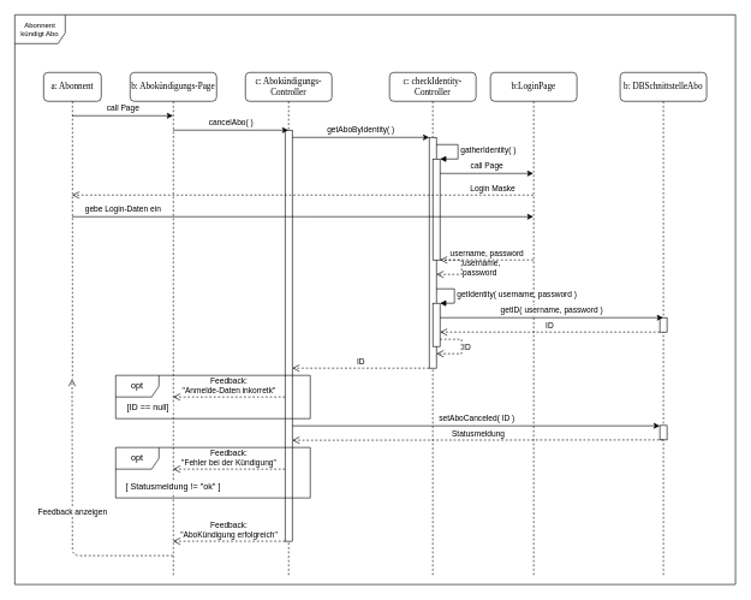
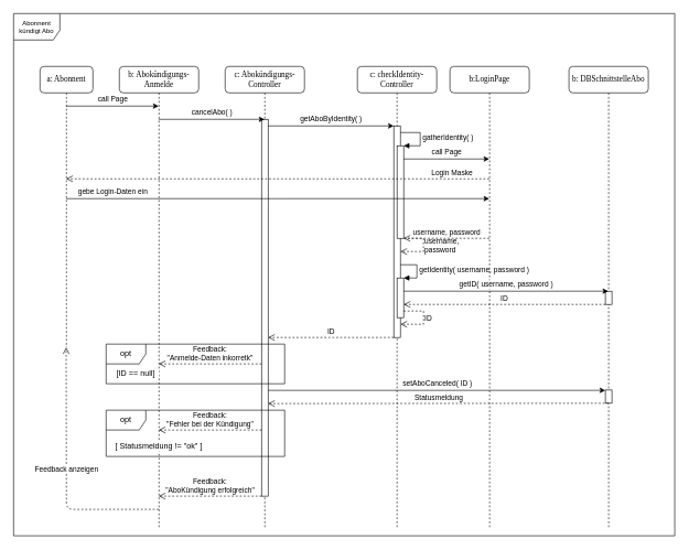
  <mxCell id="0" />
  <mxCell id="1" parent="0" />
  <mxCell id="2" value="Abonnent kündigt Abo" style="shape=umlFrame;whiteSpace=wrap;html=1;fontSize=10;width=70;height=40;" parent="1" vertex="1"><mxGeometry x="20" y="20" width="1000" height="790" as="geometry" /></mxCell>
  <mxCell id="3" value="c: checkIdentity-Controller&lt;br&gt;" style="shape=umlLifeline;perimeter=lifelinePerimeter;whiteSpace=wrap;html=1;container=1;collapsible=0;recursiveResize=0;outlineConnect=0;rounded=1;shadow=0;comic=0;labelBackgroundColor=none;strokeColor=#000000;strokeWidth=1;fillColor=#FFFFFF;fontFamily=Verdana;fontSize=12;fontColor=#000000;align=center;perimeterSpacing=0;glass=0;size=40;overflow=visible;noLabel=0;labelPadding=0;direction=east;connectable=1;snapToPoint=0;fixDash=0;" parent="1" vertex="1"><mxGeometry x="540" y="100" width="120" height="700" as="geometry" /></mxCell>
  <mxCell id="4" value="" style="html=1;points=[];perimeter=orthogonalPerimeter;" parent="3" vertex="1"><mxGeometry x="55" y="90" width="10" height="320" as="geometry" /></mxCell>
  <mxCell id="5" value="" style="html=1;points=[];perimeter=orthogonalPerimeter;" parent="3" vertex="1"><mxGeometry x="60" y="120" width="10" height="140" as="geometry" /></mxCell>
  <mxCell id="6" value="gatherIdentity( )" style="edgeStyle=orthogonalEdgeStyle;html=1;align=left;spacingLeft=2;endArrow=block;rounded=0;" parent="3" source="4" target="5" edge="1"><mxGeometry relative="1" as="geometry"><mxPoint x="70" y="100" as="sourcePoint" /><Array as="points"><mxPoint x="95" y="100" /><mxPoint x="95" y="120" /></Array></mxGeometry></mxCell>
  <mxCell id="7" value="username,&lt;br&gt;password" style="html=1;verticalAlign=middle;endArrow=open;dashed=1;endSize=8;edgeStyle=orthogonalEdgeStyle;rounded=0;align=left;" parent="3" source="5" target="4" edge="1"><mxGeometry x="-0.043" relative="1" as="geometry"><mxPoint x="229.5" y="290.2" as="sourcePoint" /><mxPoint x="80" y="290.2" as="targetPoint" /><Array as="points"><mxPoint x="100" y="260" /><mxPoint x="100" y="280" /></Array><mxPoint as="offset" /></mxGeometry></mxCell>
  <mxCell id="8" value="" style="html=1;points=[];perimeter=orthogonalPerimeter;" parent="3" vertex="1"><mxGeometry x="60" y="320" width="10" height="60" as="geometry" /></mxCell>
  <mxCell id="9" value="getIdentity( username, password )" style="edgeStyle=orthogonalEdgeStyle;html=1;align=left;spacingLeft=2;endArrow=block;rounded=0;entryX=1;entryY=0;" parent="3" target="8" edge="1"><mxGeometry relative="1" as="geometry"><mxPoint x="65" y="300" as="sourcePoint" /><Array as="points"><mxPoint x="90" y="300" /></Array></mxGeometry></mxCell>
  <mxCell id="10" value="ID" style="html=1;verticalAlign=middle;endArrow=open;dashed=1;endSize=8;edgeStyle=orthogonalEdgeStyle;rounded=0;align=left;" parent="3" source="8" target="4" edge="1"><mxGeometry x="-0.043" relative="1" as="geometry"><mxPoint x="80.286" y="370" as="sourcePoint" /><mxPoint x="80" y="390.143" as="targetPoint" /><Array as="points"><mxPoint x="100" y="370" /><mxPoint x="100" y="390" /></Array><mxPoint as="offset" /></mxGeometry></mxCell>
- <mxCell id="11" value="b: Abokündigungs-Page" style="shape=umlLifeline;perimeter=lifelinePerimeter;whiteSpace=wrap;html=1;container=1;collapsible=0;recursiveResize=0;outlineConnect=0;rounded=1;shadow=0;comic=0;labelBackgroundColor=none;strokeColor=#000000;strokeWidth=1;fillColor=#FFFFFF;fontFamily=Verdana;fontSize=12;fontColor=#000000;align=center;size=40;" parent="1" vertex="1"><mxGeometry x="180" y="100" width="120" height="700" as="geometry" /></mxCell>
+ <mxCell id="11" value="b: Abokündigungs-Anmelde" style="shape=umlLifeline;perimeter=lifelinePerimeter;whiteSpace=wrap;html=1;container=1;collapsible=0;recursiveResize=0;outlineConnect=0;rounded=1;shadow=0;comic=0;labelBackgroundColor=none;strokeColor=#000000;strokeWidth=1;fillColor=#FFFFFF;fontFamily=Verdana;fontSize=12;fontColor=#000000;align=center;size=40;" parent="1" vertex="1"><mxGeometry x="180" y="100" width="120" height="700" as="geometry" /></mxCell>
  <mxCell id="12" value="c: Abokündigungs-Controller&lt;br&gt;" style="shape=umlLifeline;perimeter=lifelinePerimeter;whiteSpace=wrap;html=1;container=1;collapsible=0;recursiveResize=0;outlineConnect=0;rounded=1;shadow=0;comic=0;labelBackgroundColor=none;strokeColor=#000000;strokeWidth=1;fillColor=#FFFFFF;fontFamily=Verdana;fontSize=12;fontColor=#000000;align=center;size=40;" parent="1" vertex="1"><mxGeometry x="340" y="100" width="120" height="700" as="geometry" /></mxCell>
  <mxCell id="13" value="" style="html=1;points=[];perimeter=orthogonalPerimeter;" parent="12" vertex="1"><mxGeometry x="55" y="80" width="10" height="570" as="geometry" /></mxCell>
  <mxCell id="14" value="b:LoginPage&lt;br&gt;" style="shape=umlLifeline;perimeter=lifelinePerimeter;whiteSpace=wrap;html=1;container=1;collapsible=0;recursiveResize=0;outlineConnect=0;rounded=1;shadow=0;comic=0;labelBackgroundColor=none;strokeColor=#000000;strokeWidth=1;fillColor=#FFFFFF;fontFamily=Verdana;fontSize=12;fontColor=#000000;align=center;size=40;" parent="1" vertex="1"><mxGeometry x="680" y="100" width="120" height="700" as="geometry" /></mxCell>
  <mxCell id="15" value="a: Abonnent" style="shape=umlLifeline;perimeter=lifelinePerimeter;whiteSpace=wrap;html=1;container=1;collapsible=0;recursiveResize=0;outlineConnect=0;rounded=1;shadow=0;comic=0;labelBackgroundColor=none;strokeColor=#000000;strokeWidth=1;fillColor=#FFFFFF;fontFamily=Verdana;fontSize=12;fontColor=#000000;align=center;size=40;" parent="1" vertex="1"><mxGeometry x="60" y="100" width="80" height="425" as="geometry" /></mxCell>
  <mxCell id="16" value="b: DBSchnittstelleAbo&lt;br&gt;" style="shape=umlLifeline;perimeter=lifelinePerimeter;whiteSpace=wrap;html=1;container=1;collapsible=0;recursiveResize=0;outlineConnect=0;rounded=1;shadow=0;comic=0;labelBackgroundColor=none;strokeColor=#000000;strokeWidth=1;fillColor=#FFFFFF;fontFamily=Verdana;fontSize=12;fontColor=#000000;align=center;size=40;" parent="1" vertex="1"><mxGeometry x="860" y="100" width="120" height="700" as="geometry" /></mxCell>
  <mxCell id="17" value="" style="html=1;points=[];perimeter=orthogonalPerimeter;" parent="16" vertex="1"><mxGeometry x="55" y="340" width="10" height="20" as="geometry" /></mxCell>
  <mxCell id="18" value="" style="html=1;points=[];perimeter=orthogonalPerimeter;" parent="16" vertex="1"><mxGeometry x="55" y="489.5" width="10" height="20" as="geometry" /></mxCell>
  <mxCell id="19" value="call Page" style="endArrow=classic;html=1;edgeStyle=orthogonalEdgeStyle;" parent="1" source="15" target="11" edge="1"><mxGeometry x="0.003" y="10" width="50" height="50" relative="1" as="geometry"><mxPoint x="140" y="210" as="sourcePoint" /><mxPoint x="190" y="160" as="targetPoint" /><Array as="points"><mxPoint x="170" y="160" /><mxPoint x="170" y="160" /></Array><mxPoint as="offset" /></mxGeometry></mxCell>
  <mxCell id="20" value="cancelAbo( )" style="endArrow=classic;html=1;edgeStyle=orthogonalEdgeStyle;" parent="1" source="11" target="12" edge="1"><mxGeometry x="0.003" y="10" width="50" height="50" relative="1" as="geometry"><mxPoint x="220.024" y="209.952" as="sourcePoint" /><mxPoint x="359.5" y="209.952" as="targetPoint" /><Array as="points"><mxPoint x="310" y="180" /><mxPoint x="310" y="180" /></Array><mxPoint as="offset" /></mxGeometry></mxCell>
  <mxCell id="21" value="getAboByIdentity( )" style="endArrow=classic;html=1;edgeStyle=orthogonalEdgeStyle;" parent="1" source="13" target="4" edge="1"><mxGeometry x="0.003" y="10" width="50" height="50" relative="1" as="geometry"><mxPoint x="400.024" y="199.952" as="sourcePoint" /><mxPoint x="559.5" y="199.952" as="targetPoint" /><Array as="points"><mxPoint x="510" y="190" /><mxPoint x="510" y="190" /></Array><mxPoint as="offset" /></mxGeometry></mxCell>
  <mxCell id="22" value="call Page" style="endArrow=classic;html=1;edgeStyle=orthogonalEdgeStyle;" parent="1" source="5" target="14" edge="1"><mxGeometry x="0.003" y="10" width="50" height="50" relative="1" as="geometry"><mxPoint x="610.167" y="250.167" as="sourcePoint" /><mxPoint x="750" y="250.167" as="targetPoint" /><Array as="points"><mxPoint x="660" y="240" /><mxPoint x="660" y="240" /></Array><mxPoint as="offset" /></mxGeometry></mxCell>
  <mxCell id="23" value="Login Maske" style="html=1;verticalAlign=bottom;endArrow=open;dashed=1;endSize=8;edgeStyle=orthogonalEdgeStyle;" parent="1" source="14" target="15" edge="1"><mxGeometry x="0.302" y="-360" relative="1" as="geometry"><mxPoint x="740" y="290" as="sourcePoint" /><mxPoint x="660" y="290" as="targetPoint" /><Array as="points"><mxPoint x="330" y="270" /><mxPoint x="330" y="270" /></Array><mxPoint x="360" y="360" as="offset" /></mxGeometry></mxCell>
  <mxCell id="24" value="gebe Login-Daten ein" style="endArrow=classic;html=1;edgeStyle=orthogonalEdgeStyle;" parent="1" source="15" target="14" edge="1"><mxGeometry x="-0.03" y="240" width="50" height="50" relative="1" as="geometry"><mxPoint x="110.324" y="319.206" as="sourcePoint" /><mxPoint x="250.5" y="319.206" as="targetPoint" /><Array as="points"><mxPoint x="420" y="300" /><mxPoint x="420" y="300" /></Array><mxPoint x="-240" y="230" as="offset" /></mxGeometry></mxCell>
  <mxCell id="25" value="username, password" style="html=1;verticalAlign=bottom;endArrow=open;dashed=1;endSize=8;edgeStyle=orthogonalEdgeStyle;" parent="1" source="14" target="5" edge="1"><mxGeometry relative="1" as="geometry"><mxPoint x="740" y="360" as="sourcePoint" /><mxPoint x="660" y="360" as="targetPoint" /><Array as="points"><mxPoint x="680" y="330" /><mxPoint x="680" y="330" /></Array></mxGeometry></mxCell>
  <mxCell id="26" value="getID( username, password )" style="endArrow=classic;html=1;edgeStyle=orthogonalEdgeStyle;" parent="1" source="8" target="16" edge="1"><mxGeometry x="0.003" y="10" width="50" height="50" relative="1" as="geometry"><mxPoint x="620" y="439.643" as="sourcePoint" /><mxPoint x="769.5" y="439.643" as="targetPoint" /><Array as="points"><mxPoint x="810" y="440" /><mxPoint x="810" y="440" /></Array><mxPoint as="offset" /></mxGeometry></mxCell>
  <mxCell id="27" value="ID" style="html=1;verticalAlign=bottom;endArrow=open;dashed=1;endSize=8;align=center;edgeStyle=orthogonalEdgeStyle;" parent="1" source="17" target="8" edge="1"><mxGeometry relative="1" as="geometry"><mxPoint x="840" y="500" as="sourcePoint" /><mxPoint x="760" y="500" as="targetPoint" /><Array as="points"><mxPoint x="730" y="460" /><mxPoint x="730" y="460" /></Array></mxGeometry></mxCell>
  <mxCell id="28" value="ID" style="html=1;verticalAlign=bottom;endArrow=open;dashed=1;endSize=8;align=center;edgeStyle=orthogonalEdgeStyle;" parent="1" source="4" target="13" edge="1"><mxGeometry relative="1" as="geometry"><mxPoint x="665.5" y="560.167" as="sourcePoint" /><mxPoint x="360.5" y="560.167" as="targetPoint" /><Array as="points"><mxPoint x="500" y="510" /><mxPoint x="500" y="510" /></Array></mxGeometry></mxCell>
  <mxCell id="29" value="Feedback:&lt;br&gt;&quot;Anmelde-Daten inkorretk&quot;" style="html=1;verticalAlign=bottom;endArrow=open;dashed=1;endSize=8;align=center;edgeStyle=orthogonalEdgeStyle;" parent="1" source="13" target="11" edge="1"><mxGeometry relative="1" as="geometry"><mxPoint x="380" y="544.5" as="sourcePoint" /><mxPoint x="190" y="544.5" as="targetPoint" /><Array as="points"><mxPoint x="320" y="550" /><mxPoint x="320" y="550" /></Array></mxGeometry></mxCell>
  <mxCell id="30" value="[ID == null]" style="text;html=1;strokeColor=none;fillColor=#ffffff;align=center;verticalAlign=middle;whiteSpace=wrap;rounded=0;" parent="1" vertex="1"><mxGeometry x="170" y="560" width="70" height="10" as="geometry" /></mxCell>
  <mxCell id="31" value="setAboCanceled( ID )" style="endArrow=classic;html=1;edgeStyle=orthogonalEdgeStyle;" parent="1" source="13" target="18" edge="1"><mxGeometry x="0.003" y="10" width="50" height="50" relative="1" as="geometry"><mxPoint x="407" y="600" as="sourcePoint" /><mxPoint x="919.5" y="589.431" as="targetPoint" /><Array as="points"><mxPoint x="660" y="590" /><mxPoint x="660" y="590" /></Array><mxPoint as="offset" /></mxGeometry></mxCell>
  <mxCell id="32" value="Statusmeldung" style="html=1;verticalAlign=bottom;endArrow=open;dashed=1;endSize=8;align=center;edgeStyle=orthogonalEdgeStyle;" parent="1" source="18" target="13" edge="1"><mxGeometry relative="1" as="geometry"><mxPoint x="840" y="649.5" as="sourcePoint" /><mxPoint x="605" y="609.167" as="targetPoint" /><Array as="points"><mxPoint x="920" y="610" /></Array></mxGeometry></mxCell>
  <mxCell id="33" value="Feedback:&lt;br&gt;&quot;Fehler bei der Kündigung&quot;&lt;br&gt;" style="html=1;verticalAlign=bottom;endArrow=open;dashed=1;endSize=8;align=center;edgeStyle=orthogonalEdgeStyle;" parent="1" source="13" target="11" edge="1"><mxGeometry relative="1" as="geometry"><mxPoint x="440" y="654.276" as="sourcePoint" /><mxPoint x="250" y="654.276" as="targetPoint" /><Array as="points"><mxPoint x="320" y="650" /><mxPoint x="320" y="650" /></Array></mxGeometry></mxCell>
  <mxCell id="34" value="[ Statusmeldung != &quot;ok&quot; ]" style="text;html=1;strokeColor=none;fillColor=#ffffff;align=center;verticalAlign=middle;whiteSpace=wrap;rounded=0;labelBackgroundColor=#ffffff;" parent="1" vertex="1"><mxGeometry x="170" y="670" width="140" height="10" as="geometry" /></mxCell>
  <mxCell id="35" value="Feedback:&lt;br&gt;&quot;AboKündigung erfolgreich&quot;&lt;br&gt;" style="html=1;verticalAlign=bottom;endArrow=open;dashed=1;endSize=8;align=center;edgeStyle=orthogonalEdgeStyle;" parent="1" source="13" target="11" edge="1"><mxGeometry relative="1" as="geometry"><mxPoint x="387.5" y="740.2" as="sourcePoint" /><mxPoint x="232.6" y="740.2" as="targetPoint" /><Array as="points"><mxPoint x="350" y="750" /><mxPoint x="350" y="750" /></Array></mxGeometry></mxCell>
  <mxCell id="36" value="Feedback anzeigen&lt;br&gt;" style="html=1;verticalAlign=bottom;endArrow=open;dashed=1;endSize=8;align=center;edgeStyle=orthogonalEdgeStyle;" parent="1" source="11" target="15" edge="1"><mxGeometry relative="1" as="geometry"><mxPoint x="245" y="769.952" as="sourcePoint" /><mxPoint x="90.024" y="769.952" as="targetPoint" /><Array as="points"><mxPoint x="150" y="770" /><mxPoint x="150" y="770" /></Array></mxGeometry></mxCell>
  <mxCell id="37" value="opt" style="shape=umlFrame;whiteSpace=wrap;html=1;" parent="1" vertex="1"><mxGeometry x="160" y="520" width="270" height="60" as="geometry" /></mxCell>
  <mxCell id="38" value="opt" style="shape=umlFrame;whiteSpace=wrap;html=1;" parent="1" vertex="1"><mxGeometry x="160" y="620" width="270" height="70" as="geometry" /></mxCell>
